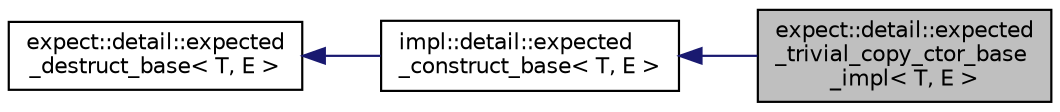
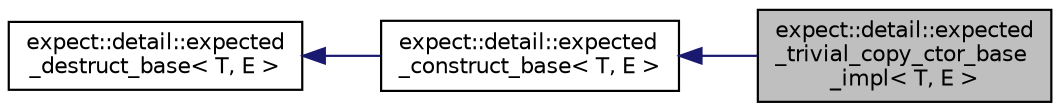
  digraph {
    rankdir=LR
    node [color=black fillcolor=white fontname=Helvetica fontsize=10 shape=record style=filled]
    edge [color=midnightblue dir=back fontname=Helvetica fontsize=10 labelfontname=Helvetica labelfontsize=10 style=solid]
    n1 [fillcolor=grey75 fontcolor=black height=0.2 label="expect::detail::expected\l_trivial_copy_ctor_base\l_impl\< T, E \>" width=0.4]
-   n2 [height=0.2 label="impl::detail::expected\l_construct_base\< T, E \>" width=0.4]
+   n2 [height=0.2 label="expect::detail::expected\l_construct_base\< T, E \>" width=0.4]
    n3 [height=0.2 label="expect::detail::expected\l_destruct_base\< T, E \>" width=0.4]
    n2 -> n1
    n3 -> n2
  }
